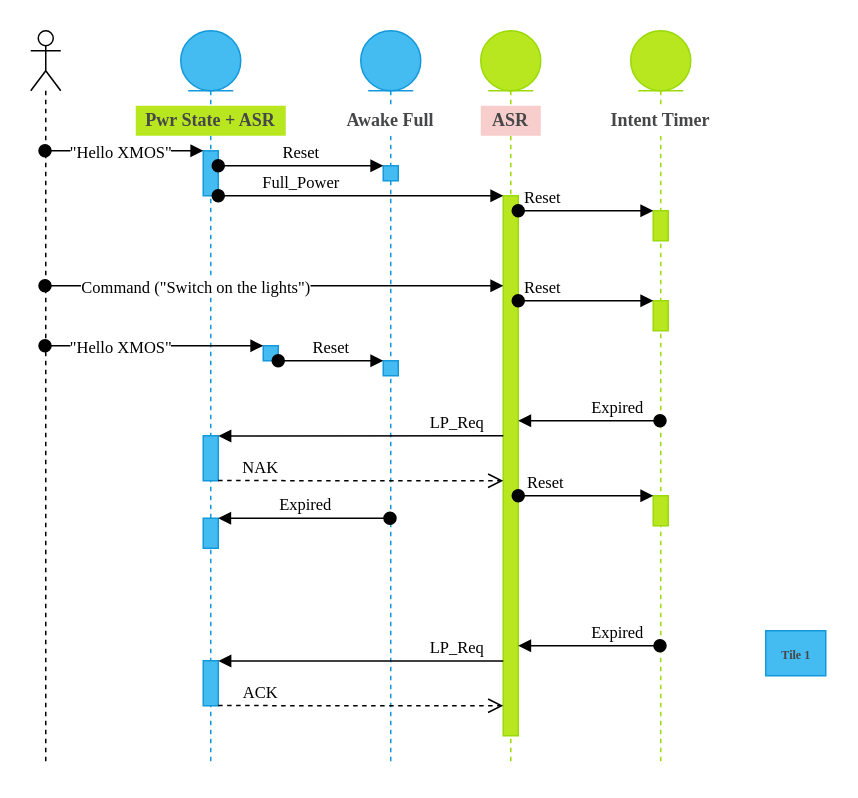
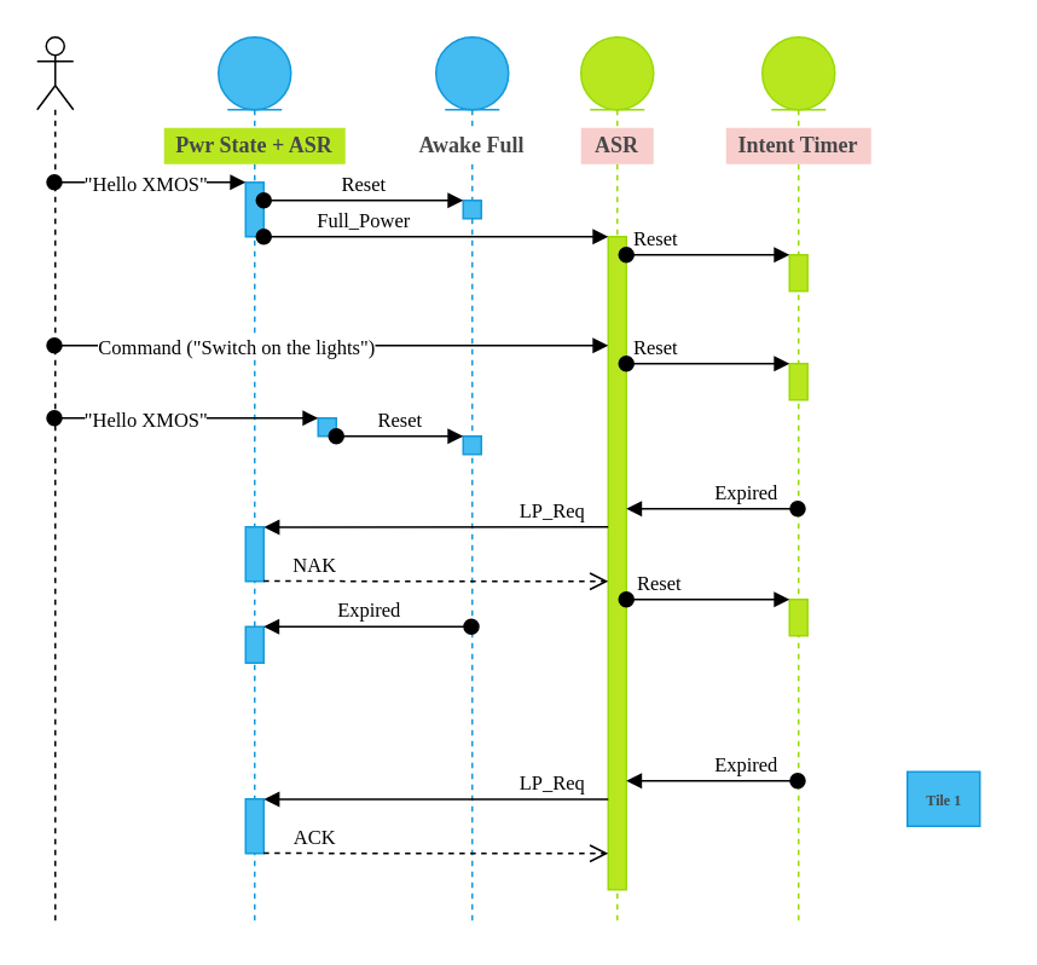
  <mxCell id="0" />
  <mxCell id="1" parent="0" />
  <mxCell id="2" value="" style="shape=umlLifeline;participant=umlEntity;perimeter=lifelinePerimeter;whiteSpace=wrap;html=1;container=1;collapsible=0;recursiveResize=0;verticalAlign=top;spacingTop=36;outlineConnect=0;strokeColor=#99DA07;fontFamily=Arial Nova Light;fontColor=#464749;fillColor=#B8E720;" parent="1" vertex="1"><mxGeometry x="320" y="20" width="40" height="490" as="geometry" /></mxCell>
  <mxCell id="3" value="" style="html=1;points=[];perimeter=orthogonalPerimeter;outlineConnect=0;targetShapes=umlLifeline;portConstraint=eastwest;newEdgeStyle={&quot;edgeStyle&quot;:&quot;elbowEdgeStyle&quot;,&quot;elbow&quot;:&quot;vertical&quot;,&quot;curved&quot;:0,&quot;rounded&quot;:0};fontFamily=Arial Nova Light;fillColor=#B8E720;fontColor=#464749;strokeColor=#99DA07;" parent="2" vertex="1"><mxGeometry x="15" y="110" width="10" height="360" as="geometry" /></mxCell>
  <mxCell id="4" value="&lt;span style=&quot;font-size: 12px;&quot;&gt;ASR&lt;/span&gt;" style="rounded=0;whiteSpace=wrap;html=1;strokeColor=none;fontFamily=Arial Nova Light;fontSize=6;fontColor=#464749;fillColor=#f8cecc;fontStyle=1;" vertex="1" parent="2"><mxGeometry y="50" width="40" height="20" as="geometry" /></mxCell>
  <mxCell id="5" value="" style="shape=umlLifeline;participant=umlEntity;perimeter=lifelinePerimeter;whiteSpace=wrap;html=1;container=1;collapsible=0;recursiveResize=0;verticalAlign=top;spacingTop=36;outlineConnect=0;strokeColor=#1399DB;fontFamily=Arial Nova Light;fontColor=#464749;fillColor=#44BBF1;" parent="1" vertex="1"><mxGeometry x="120" y="20" width="40" height="490" as="geometry" /></mxCell>
  <mxCell id="6" value="" style="html=1;points=[];perimeter=orthogonalPerimeter;outlineConnect=0;targetShapes=umlLifeline;portConstraint=eastwest;newEdgeStyle={&quot;edgeStyle&quot;:&quot;elbowEdgeStyle&quot;,&quot;elbow&quot;:&quot;vertical&quot;,&quot;curved&quot;:0,&quot;rounded&quot;:0};fontFamily=Arial Nova Light;fillColor=#44BBF1;fontColor=#464749;strokeColor=#1399DB;" parent="5" vertex="1"><mxGeometry x="15" y="80.05" width="10" height="29.95" as="geometry" /></mxCell>
  <mxCell id="7" value="" style="html=1;points=[];perimeter=orthogonalPerimeter;outlineConnect=0;targetShapes=umlLifeline;portConstraint=eastwest;newEdgeStyle={&quot;edgeStyle&quot;:&quot;elbowEdgeStyle&quot;,&quot;elbow&quot;:&quot;vertical&quot;,&quot;curved&quot;:0,&quot;rounded&quot;:0};fontFamily=Arial Nova Light;fillColor=#44BBF1;fontColor=#464749;strokeColor=#1399DB;" parent="5" vertex="1"><mxGeometry x="15" y="325" width="10" height="20" as="geometry" /></mxCell>
  <mxCell id="8" value="" style="html=1;points=[];perimeter=orthogonalPerimeter;strokeColor=#1399DB;fontFamily=Arial Nova Light;fontColor=#464749;fillColor=#44BBF1;" parent="5" vertex="1"><mxGeometry x="15" y="270" width="10" height="30" as="geometry" /></mxCell>
  <mxCell id="9" value="" style="html=1;points=[];perimeter=orthogonalPerimeter;strokeColor=#1399DB;fontFamily=Arial Nova Light;fontColor=#464749;fillColor=#44BBF1;" parent="5" vertex="1"><mxGeometry x="15" y="420" width="10" height="30" as="geometry" /></mxCell>
  <mxCell id="10" value="" style="shape=umlLifeline;participant=umlEntity;perimeter=lifelinePerimeter;whiteSpace=wrap;html=1;container=1;collapsible=0;recursiveResize=0;verticalAlign=top;spacingTop=36;outlineConnect=0;strokeColor=#1399DB;fontFamily=Arial Nova Light;fontColor=#464749;fillColor=#44BBF1;" parent="1" vertex="1"><mxGeometry x="240" y="20" width="40" height="490" as="geometry" /></mxCell>
  <mxCell id="11" value="" style="html=1;points=[];perimeter=orthogonalPerimeter;outlineConnect=0;targetShapes=umlLifeline;portConstraint=eastwest;newEdgeStyle={&quot;edgeStyle&quot;:&quot;elbowEdgeStyle&quot;,&quot;elbow&quot;:&quot;vertical&quot;,&quot;curved&quot;:0,&quot;rounded&quot;:0};fontFamily=Arial Nova Light;fillColor=#44BBF1;fontColor=#464749;strokeColor=#1399DB;" parent="10" vertex="1"><mxGeometry x="15" y="90.03" width="10" height="10" as="geometry" /></mxCell>
  <mxCell id="12" value="" style="html=1;points=[];perimeter=orthogonalPerimeter;outlineConnect=0;targetShapes=umlLifeline;portConstraint=eastwest;newEdgeStyle={&quot;edgeStyle&quot;:&quot;elbowEdgeStyle&quot;,&quot;elbow&quot;:&quot;vertical&quot;,&quot;curved&quot;:0,&quot;rounded&quot;:0};fontFamily=Arial Nova Light;fillColor=#44BBF1;fontColor=#464749;strokeColor=#1399DB;" parent="10" vertex="1"><mxGeometry x="-65" y="210" width="10" height="10" as="geometry" /></mxCell>
  <mxCell id="13" value="" style="html=1;points=[];perimeter=orthogonalPerimeter;outlineConnect=0;targetShapes=umlLifeline;portConstraint=eastwest;newEdgeStyle={&quot;edgeStyle&quot;:&quot;elbowEdgeStyle&quot;,&quot;elbow&quot;:&quot;vertical&quot;,&quot;curved&quot;:0,&quot;rounded&quot;:0};fontFamily=Arial Nova Light;fillColor=#44BBF1;fontColor=#464749;strokeColor=#1399DB;" parent="10" vertex="1"><mxGeometry x="15" y="220" width="10" height="10" as="geometry" /></mxCell>
  <mxCell id="14" value="Reset" style="html=1;verticalAlign=bottom;startArrow=oval;endArrow=block;startSize=8;elbow=vertical;rounded=0;fontFamily=Arial Nova Light;" parent="10" source="12" target="13" edge="1"><mxGeometry relative="1" as="geometry"><mxPoint x="-45" y="214.05" as="sourcePoint" /></mxGeometry></mxCell>
  <mxCell id="15" value="" style="shape=umlLifeline;participant=umlEntity;perimeter=lifelinePerimeter;whiteSpace=wrap;html=1;container=1;collapsible=0;recursiveResize=0;verticalAlign=top;spacingTop=36;outlineConnect=0;strokeColor=#99DA07;fontFamily=Arial Nova Light;fontColor=#464749;fillColor=#B8E720;" parent="1" vertex="1"><mxGeometry x="420" y="20" width="40" height="490" as="geometry" /></mxCell>
  <mxCell id="16" value="" style="html=1;points=[];perimeter=orthogonalPerimeter;outlineConnect=0;targetShapes=umlLifeline;portConstraint=eastwest;newEdgeStyle={&quot;edgeStyle&quot;:&quot;elbowEdgeStyle&quot;,&quot;elbow&quot;:&quot;vertical&quot;,&quot;curved&quot;:0,&quot;rounded&quot;:0};fontFamily=Arial Nova Light;fillColor=#B8E720;fontColor=#464749;strokeColor=#99DA07;" parent="15" vertex="1"><mxGeometry x="15" y="180" width="10" height="20" as="geometry" /></mxCell>
  <mxCell id="17" value="" style="html=1;points=[];perimeter=orthogonalPerimeter;outlineConnect=0;targetShapes=umlLifeline;portConstraint=eastwest;newEdgeStyle={&quot;edgeStyle&quot;:&quot;elbowEdgeStyle&quot;,&quot;elbow&quot;:&quot;vertical&quot;,&quot;curved&quot;:0,&quot;rounded&quot;:0};fontFamily=Arial Nova Light;fillColor=#B8E720;fontColor=#464749;strokeColor=#99DA07;" parent="15" vertex="1"><mxGeometry x="15" y="310" width="10" height="20" as="geometry" /></mxCell>
  <mxCell id="18" value="" style="html=1;points=[];perimeter=orthogonalPerimeter;outlineConnect=0;targetShapes=umlLifeline;portConstraint=eastwest;newEdgeStyle={&quot;edgeStyle&quot;:&quot;elbowEdgeStyle&quot;,&quot;elbow&quot;:&quot;vertical&quot;,&quot;curved&quot;:0,&quot;rounded&quot;:0};fontFamily=Arial Nova Light;fillColor=#B8E720;fontColor=#464749;strokeColor=#99DA07;" parent="15" vertex="1"><mxGeometry x="15" y="120" width="10" height="20" as="geometry" /></mxCell>
  <mxCell id="19" value="" style="shape=umlLifeline;perimeter=lifelinePerimeter;whiteSpace=wrap;html=1;container=1;dropTarget=0;collapsible=0;recursiveResize=0;outlineConnect=0;portConstraint=eastwest;newEdgeStyle={&quot;edgeStyle&quot;:&quot;elbowEdgeStyle&quot;,&quot;elbow&quot;:&quot;vertical&quot;,&quot;curved&quot;:0,&quot;rounded&quot;:0};participant=umlActor;fontFamily=Arial Nova Light;" parent="1" vertex="1"><mxGeometry x="20" y="20" width="20" height="490" as="geometry" /></mxCell>
  <mxCell id="20" value="Reset" style="html=1;verticalAlign=bottom;startArrow=oval;endArrow=block;startSize=8;elbow=vertical;rounded=0;fontFamily=Arial Nova Light;" parent="1" source="6" target="11" edge="1"><mxGeometry relative="1" as="geometry"><mxPoint x="185" y="125" as="sourcePoint" /><Array as="points"><mxPoint x="220" y="110" /></Array><mxPoint as="offset" /></mxGeometry></mxCell>
  <mxCell id="21" value="Expired" style="html=1;verticalAlign=bottom;startArrow=oval;endArrow=block;startSize=8;elbow=vertical;rounded=0;fontFamily=Arial Nova Light;" parent="1" target="7" edge="1"><mxGeometry relative="1" as="geometry"><mxPoint x="259.5" y="345" as="sourcePoint" /><Array as="points"><mxPoint x="230" y="345" /></Array></mxGeometry></mxCell>
  <mxCell id="22" value="&lt;font&gt;Expired&lt;/font&gt;" style="html=1;verticalAlign=bottom;startArrow=oval;endArrow=block;startSize=8;elbow=vertical;rounded=0;fontFamily=Arial Nova Light;" parent="1" source="15" target="3" edge="1"><mxGeometry x="-0.376" relative="1" as="geometry"><mxPoint x="460" y="290" as="sourcePoint" /><mxPoint x="340" y="290" as="targetPoint" /><mxPoint as="offset" /><Array as="points"><mxPoint x="410" y="280" /></Array></mxGeometry></mxCell>
  <mxCell id="23" value="Command (&quot;Switch on the lights&quot;)" style="html=1;verticalAlign=bottom;startArrow=oval;endArrow=block;startSize=8;elbow=vertical;rounded=0;fontFamily=Arial Nova Light;" parent="1" source="19" target="3" edge="1"><mxGeometry x="-0.345" y="-10" relative="1" as="geometry"><mxPoint x="360" y="110" as="sourcePoint" /><mxPoint as="offset" /><Array as="points"><mxPoint x="300" y="190" /></Array></mxGeometry></mxCell>
  <mxCell id="24" value="Reset" style="html=1;verticalAlign=bottom;startArrow=oval;endArrow=block;startSize=8;elbow=vertical;rounded=0;fontFamily=Arial Nova Light;" parent="1" target="16" edge="1"><mxGeometry x="-0.643" relative="1" as="geometry"><mxPoint x="345" y="200" as="sourcePoint" /><Array as="points"><mxPoint x="430" y="200" /></Array><mxPoint as="offset" /></mxGeometry></mxCell>
  <mxCell id="25" value="&lt;font color=&quot;#000000&quot;&gt;LP_Req&lt;/font&gt;" style="html=1;verticalAlign=bottom;endArrow=block;strokeColor=#000000;fontFamily=Arial Nova Light;fontColor=#222020;fillColor=#D1D3D4;entryX=1.013;entryY=0.005;entryDx=0;entryDy=0;entryPerimeter=0;" parent="1" target="8" edge="1"><mxGeometry x="-0.671" relative="1" as="geometry"><mxPoint x="335" y="290" as="sourcePoint" /><mxPoint x="270" y="280" as="targetPoint" /><mxPoint as="offset" /></mxGeometry></mxCell>
  <mxCell id="26" value="NAK" style="html=1;verticalAlign=bottom;endArrow=open;dashed=1;endSize=8;exitX=0.993;exitY=0.996;strokeColor=#000000;fontFamily=Arial Nova Light;fontColor=#000000;fillColor=#FFFFFF;exitDx=0;exitDy=0;exitPerimeter=0;" parent="1" source="8" target="3" edge="1"><mxGeometry x="-0.702" relative="1" as="geometry"><mxPoint x="335" y="340" as="targetPoint" /><Array as="points"><mxPoint x="290" y="320" /></Array><mxPoint as="offset" /></mxGeometry></mxCell>
  <mxCell id="27" value="Reset" style="html=1;verticalAlign=bottom;startArrow=oval;endArrow=block;startSize=8;elbow=vertical;rounded=0;fontFamily=Arial Nova Light;" parent="1" target="17" edge="1"><mxGeometry x="-0.589" relative="1" as="geometry"><mxPoint x="345" y="330" as="sourcePoint" /><mxPoint as="offset" /></mxGeometry></mxCell>
  <mxCell id="28" value="&quot;Hello XMOS&quot;" style="html=1;verticalAlign=bottom;startArrow=oval;endArrow=block;startSize=8;elbow=vertical;rounded=0;fontFamily=Arial Nova Light;" parent="1" source="19" target="6" edge="1"><mxGeometry x="-0.049" y="-10" relative="1" as="geometry"><mxPoint x="110" y="100.05" as="sourcePoint" /><mxPoint as="offset" /><Array as="points"><mxPoint x="130" y="100" /></Array></mxGeometry></mxCell>
  <mxCell id="29" value="&quot;Hello XMOS&quot;" style="html=1;verticalAlign=bottom;startArrow=oval;endArrow=block;startSize=8;elbow=vertical;rounded=0;fontFamily=Arial Nova Light;" parent="1" source="19" target="12" edge="1"><mxGeometry x="-0.311" y="-10" relative="1" as="geometry"><mxPoint x="110" y="234.1" as="sourcePoint" /><mxPoint as="offset" /><Array as="points"><mxPoint x="140" y="230" /></Array></mxGeometry></mxCell>
  <mxCell id="30" value="Full_Power" style="html=1;verticalAlign=bottom;startArrow=oval;endArrow=block;startSize=8;elbow=vertical;rounded=0;fontFamily=Arial Nova Light;" parent="1" source="6" edge="1" target="3"><mxGeometry x="-0.421" relative="1" as="geometry"><mxPoint x="180" y="120" as="sourcePoint" /><mxPoint x="340" y="130" as="targetPoint" /><Array as="points"><mxPoint x="200" y="130" /><mxPoint x="300" y="130" /></Array><mxPoint as="offset" /></mxGeometry></mxCell>
  <mxCell id="31" value="Reset" style="html=1;verticalAlign=bottom;startArrow=oval;endArrow=block;startSize=8;elbow=vertical;rounded=0;fontFamily=Arial Nova Light;" parent="1" target="18" edge="1"><mxGeometry x="-0.643" relative="1" as="geometry"><mxPoint x="345" y="140" as="sourcePoint" /><Array as="points"><mxPoint x="400" y="140" /></Array><mxPoint as="offset" /></mxGeometry></mxCell>
  <mxCell id="32" value="&lt;font&gt;Expired&lt;/font&gt;" style="html=1;verticalAlign=bottom;startArrow=oval;endArrow=block;startSize=8;elbow=vertical;rounded=0;fontFamily=Arial Nova Light;" parent="1" source="15" target="3" edge="1"><mxGeometry x="-0.376" relative="1" as="geometry"><mxPoint x="454.5" y="430" as="sourcePoint" /><mxPoint x="340" y="430" as="targetPoint" /><mxPoint as="offset" /><Array as="points"><mxPoint x="405" y="430" /></Array></mxGeometry></mxCell>
  <mxCell id="33" value="ACK" style="html=1;verticalAlign=bottom;endArrow=open;dashed=1;endSize=8;exitX=0.993;exitY=0.996;strokeColor=#000000;fontFamily=Arial Nova Light;fontColor=#000000;fillColor=#FFFFFF;exitDx=0;exitDy=0;exitPerimeter=0;" parent="1" source="9" edge="1" target="3"><mxGeometry x="-0.702" relative="1" as="geometry"><mxPoint x="340" y="470" as="targetPoint" /><Array as="points"><mxPoint x="260" y="470" /></Array><mxPoint as="offset" /></mxGeometry></mxCell>
- <mxCell id="34" value="&lt;font style=&quot;font-size: 8px;&quot;&gt;&lt;b&gt;Tile 1&lt;/b&gt;&lt;/font&gt;" style="text;html=1;align=center;verticalAlign=middle;resizable=0;points=[];autosize=1;strokeColor=#1399DB;fillColor=#44BBF1;fontFamily=Arial Nova Light;fontColor=#464749;" vertex="1" parent="1"><mxGeometry x="510" y="420" width="40" height="30" as="geometry" /></mxCell>
+ <mxCell id="34" value="&lt;font style=&quot;font-size: 8px;&quot;&gt;&lt;b&gt;Tile 1&lt;/b&gt;&lt;/font&gt;" style="text;html=1;align=center;verticalAlign=middle;resizable=0;points=[];autosize=1;strokeColor=#1399DB;fillColor=#44BBF1;fontFamily=Arial Nova Light;fontColor=#464749;" vertex="1" parent="1"><mxGeometry x="500" y="425" width="40" height="30" as="geometry" /></mxCell>
  <mxCell id="35" value="&lt;span style=&quot;font-size: 12px;&quot;&gt;Awake Full&lt;/span&gt;" style="rounded=0;whiteSpace=wrap;html=1;strokeColor=none;fontFamily=Arial Nova Light;fontSize=6;fontColor=#464749;fillColor=default;fontStyle=1" vertex="1" parent="1"><mxGeometry x="220" y="70" width="80" height="20" as="geometry" /></mxCell>
  <mxCell id="36" value="&lt;span style=&quot;font-size: 12px;&quot;&gt;Pwr State + ASR&lt;/span&gt;" style="rounded=0;whiteSpace=wrap;html=1;strokeColor=none;fontFamily=Arial Nova Light;fontSize=6;fontColor=#464749;fillColor=#b8e720;fontStyle=1;" vertex="1" parent="1"><mxGeometry x="90" y="70" width="100" height="20" as="geometry" /></mxCell>
- <mxCell id="37" value="&lt;span style=&quot;font-size: 12px;&quot;&gt;Intent Timer&lt;/span&gt;" style="rounded=0;whiteSpace=wrap;html=1;strokeColor=none;fontFamily=Arial Nova Light;fontSize=6;fontColor=#464749;fillColor=#FFFFFF;fontStyle=1" vertex="1" parent="1"><mxGeometry x="400" y="70" width="80" height="20" as="geometry" /></mxCell>
+ <mxCell id="37" value="&lt;span style=&quot;font-size: 12px;&quot;&gt;Intent Timer&lt;/span&gt;" style="rounded=0;whiteSpace=wrap;html=1;strokeColor=none;fontFamily=Arial Nova Light;fontSize=6;fontColor=#464749;fillColor=#f8cecc;fontStyle=1;" vertex="1" parent="1"><mxGeometry x="400" y="70" width="80" height="20" as="geometry" /></mxCell>
  <mxCell id="38" value="&lt;font color=&quot;#000000&quot;&gt;LP_Req&lt;/font&gt;" style="html=1;verticalAlign=bottom;endArrow=block;strokeColor=#000000;fontFamily=Arial Nova Light;fontColor=#222020;fillColor=#D1D3D4;entryX=1.013;entryY=0.005;entryDx=0;entryDy=0;entryPerimeter=0;" parent="1" target="9" edge="1" source="3"><mxGeometry x="-0.671" relative="1" as="geometry"><mxPoint x="295" y="440" as="sourcePoint" /><mxPoint x="230" y="430" as="targetPoint" /><mxPoint as="offset" /></mxGeometry></mxCell>
